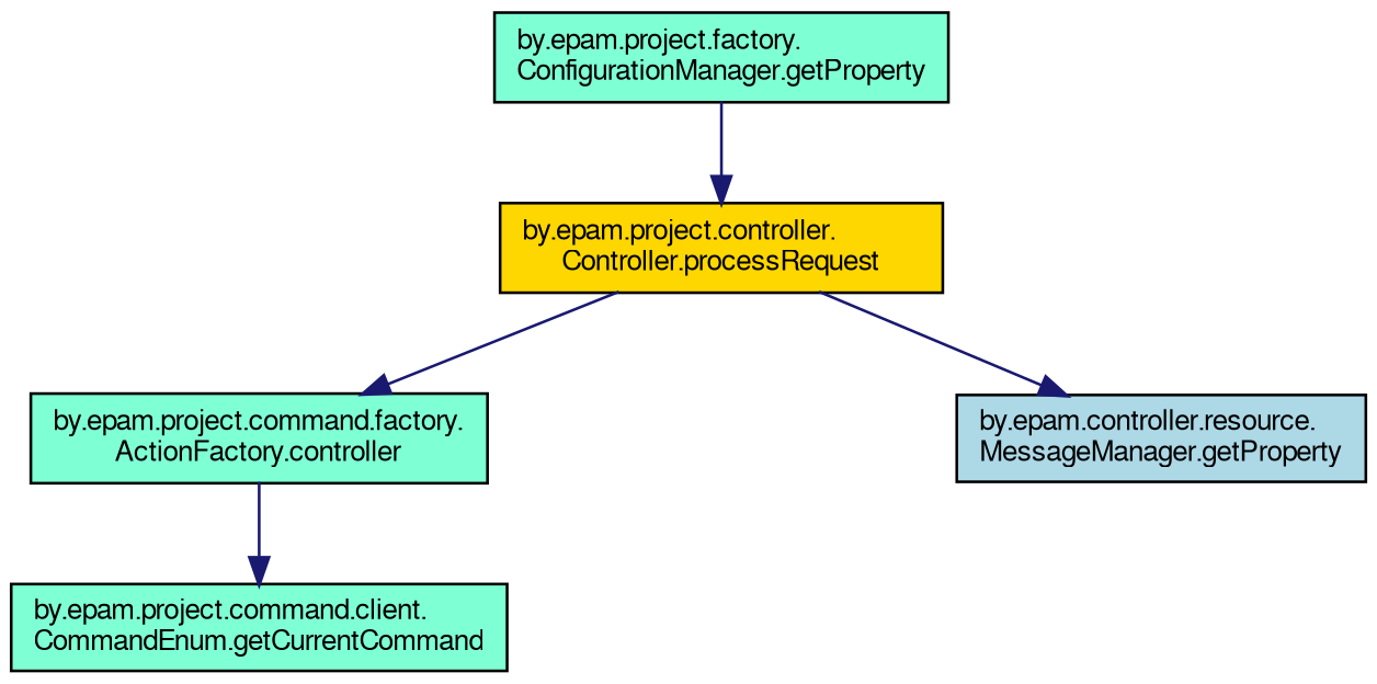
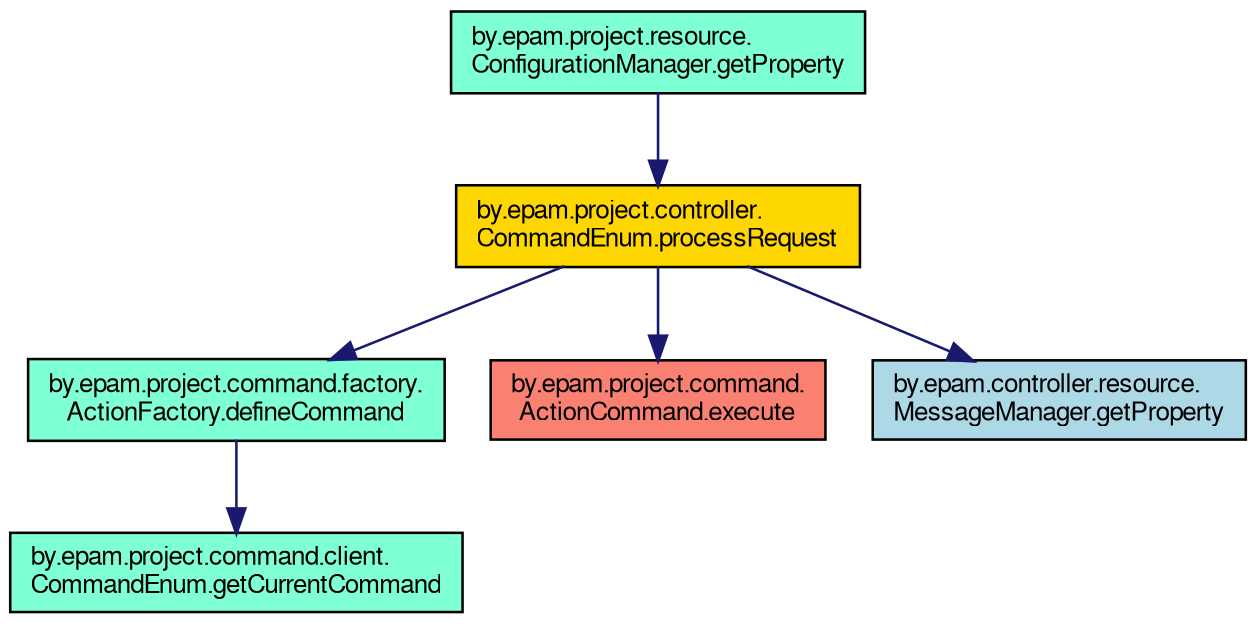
  digraph {
    rankdir=TB
    node [color=black fillcolor=aquamarine fontname=FreeSans fontsize=10 shape=record style=filled]
    edge [color=midnightblue fontname=FreeSans fontsize=10 labelfontname=FreeSans labelfontsize=10 style=solid]
-   n1 [fillcolor=gold fontcolor=black height=0.2 label="by.epam.project.controller.\lController.processRequest" width=0.4]
-   n2 [height=0.2 label="by.epam.project.command.factory.\lActionFactory.controller" width=0.4]
+   n1 [fillcolor=gold fontcolor=black height=0.2 label="by.epam.project.controller.\lCommandEnum.processRequest" width=0.4]
+   n2 [height=0.2 label="by.epam.project.command.factory.\lActionFactory.defineCommand" width=0.4]
+   n3 [fillcolor=salmon height=0.2 label="by.epam.project.command.\lActionCommand.execute" width=0.4]
    n4 [fillcolor=lightblue height=0.2 label="by.epam.controller.resource.\lMessageManager.getProperty" width=0.4]
    n5 [height=0.2 label="by.epam.project.command.client.\lCommandEnum.getCurrentCommand" width=0.4]
-   n6 [height=0.2 label="by.epam.project.factory.\lConfigurationManager.getProperty" width=0.4]
+   n6 [height=0.2 label="by.epam.project.resource.\lConfigurationManager.getProperty" width=0.4]
    n1 -> n2
+   n1 -> n3
    n1 -> n4
    n2 -> n5
    n6 -> n1
  }
